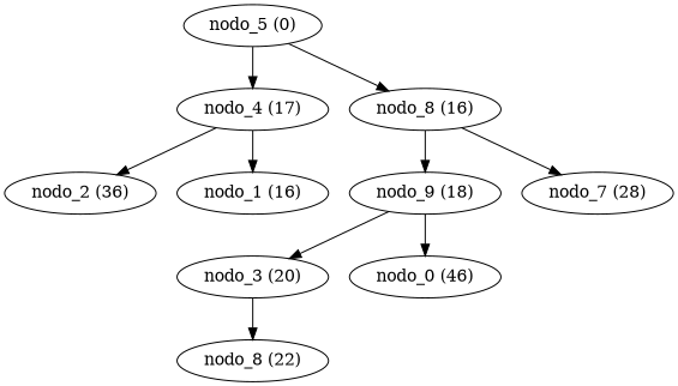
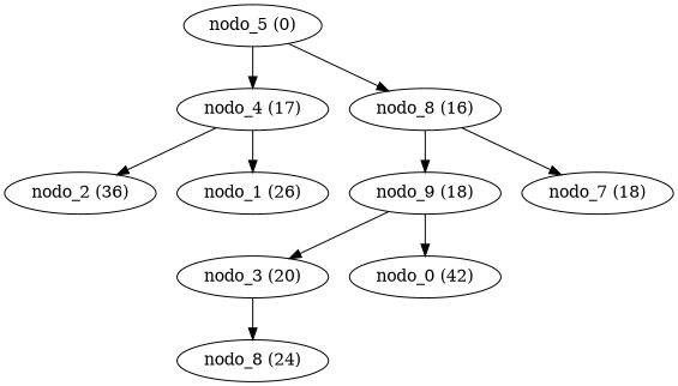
  digraph {
    edge [weight=2]
    "nodo_3 (20)"
-   "nodo_8 (22)"
+   "nodo_8 (22)" [label="nodo_8 (24)"]
    "nodo_9 (18)"
-   "nodo_0 (42)" [label="nodo_0 (46)"]
+   "nodo_0 (42)"
    n5 [label="nodo_2 (36)"]
    "nodo_4 (17)"
-   "nodo_1 (26)" [label="nodo_1 (16)"]
+   "nodo_1 (26)"
    n8 [label="nodo_8 (16)"]
-   "nodo_7 (28)"
+   "nodo_7 (28)" [label="nodo_7 (18)"]
    "nodo_5 (0)"
    "nodo_3 (20)" -> "nodo_8 (22)"
    "nodo_9 (18)" -> "nodo_3 (20)"
    "nodo_9 (18)" -> "nodo_0 (42)" [weight=24]
    "nodo_4 (17)" -> n5 [weight=19]
    "nodo_4 (17)" -> "nodo_1 (26)" [weight=9]
    n8 -> "nodo_9 (18)"
    n8 -> "nodo_7 (28)" [weight=12]
    "nodo_5 (0)" -> "nodo_4 (17)" [weight=17]
    "nodo_5 (0)" -> n8 [weight=16]
  }
